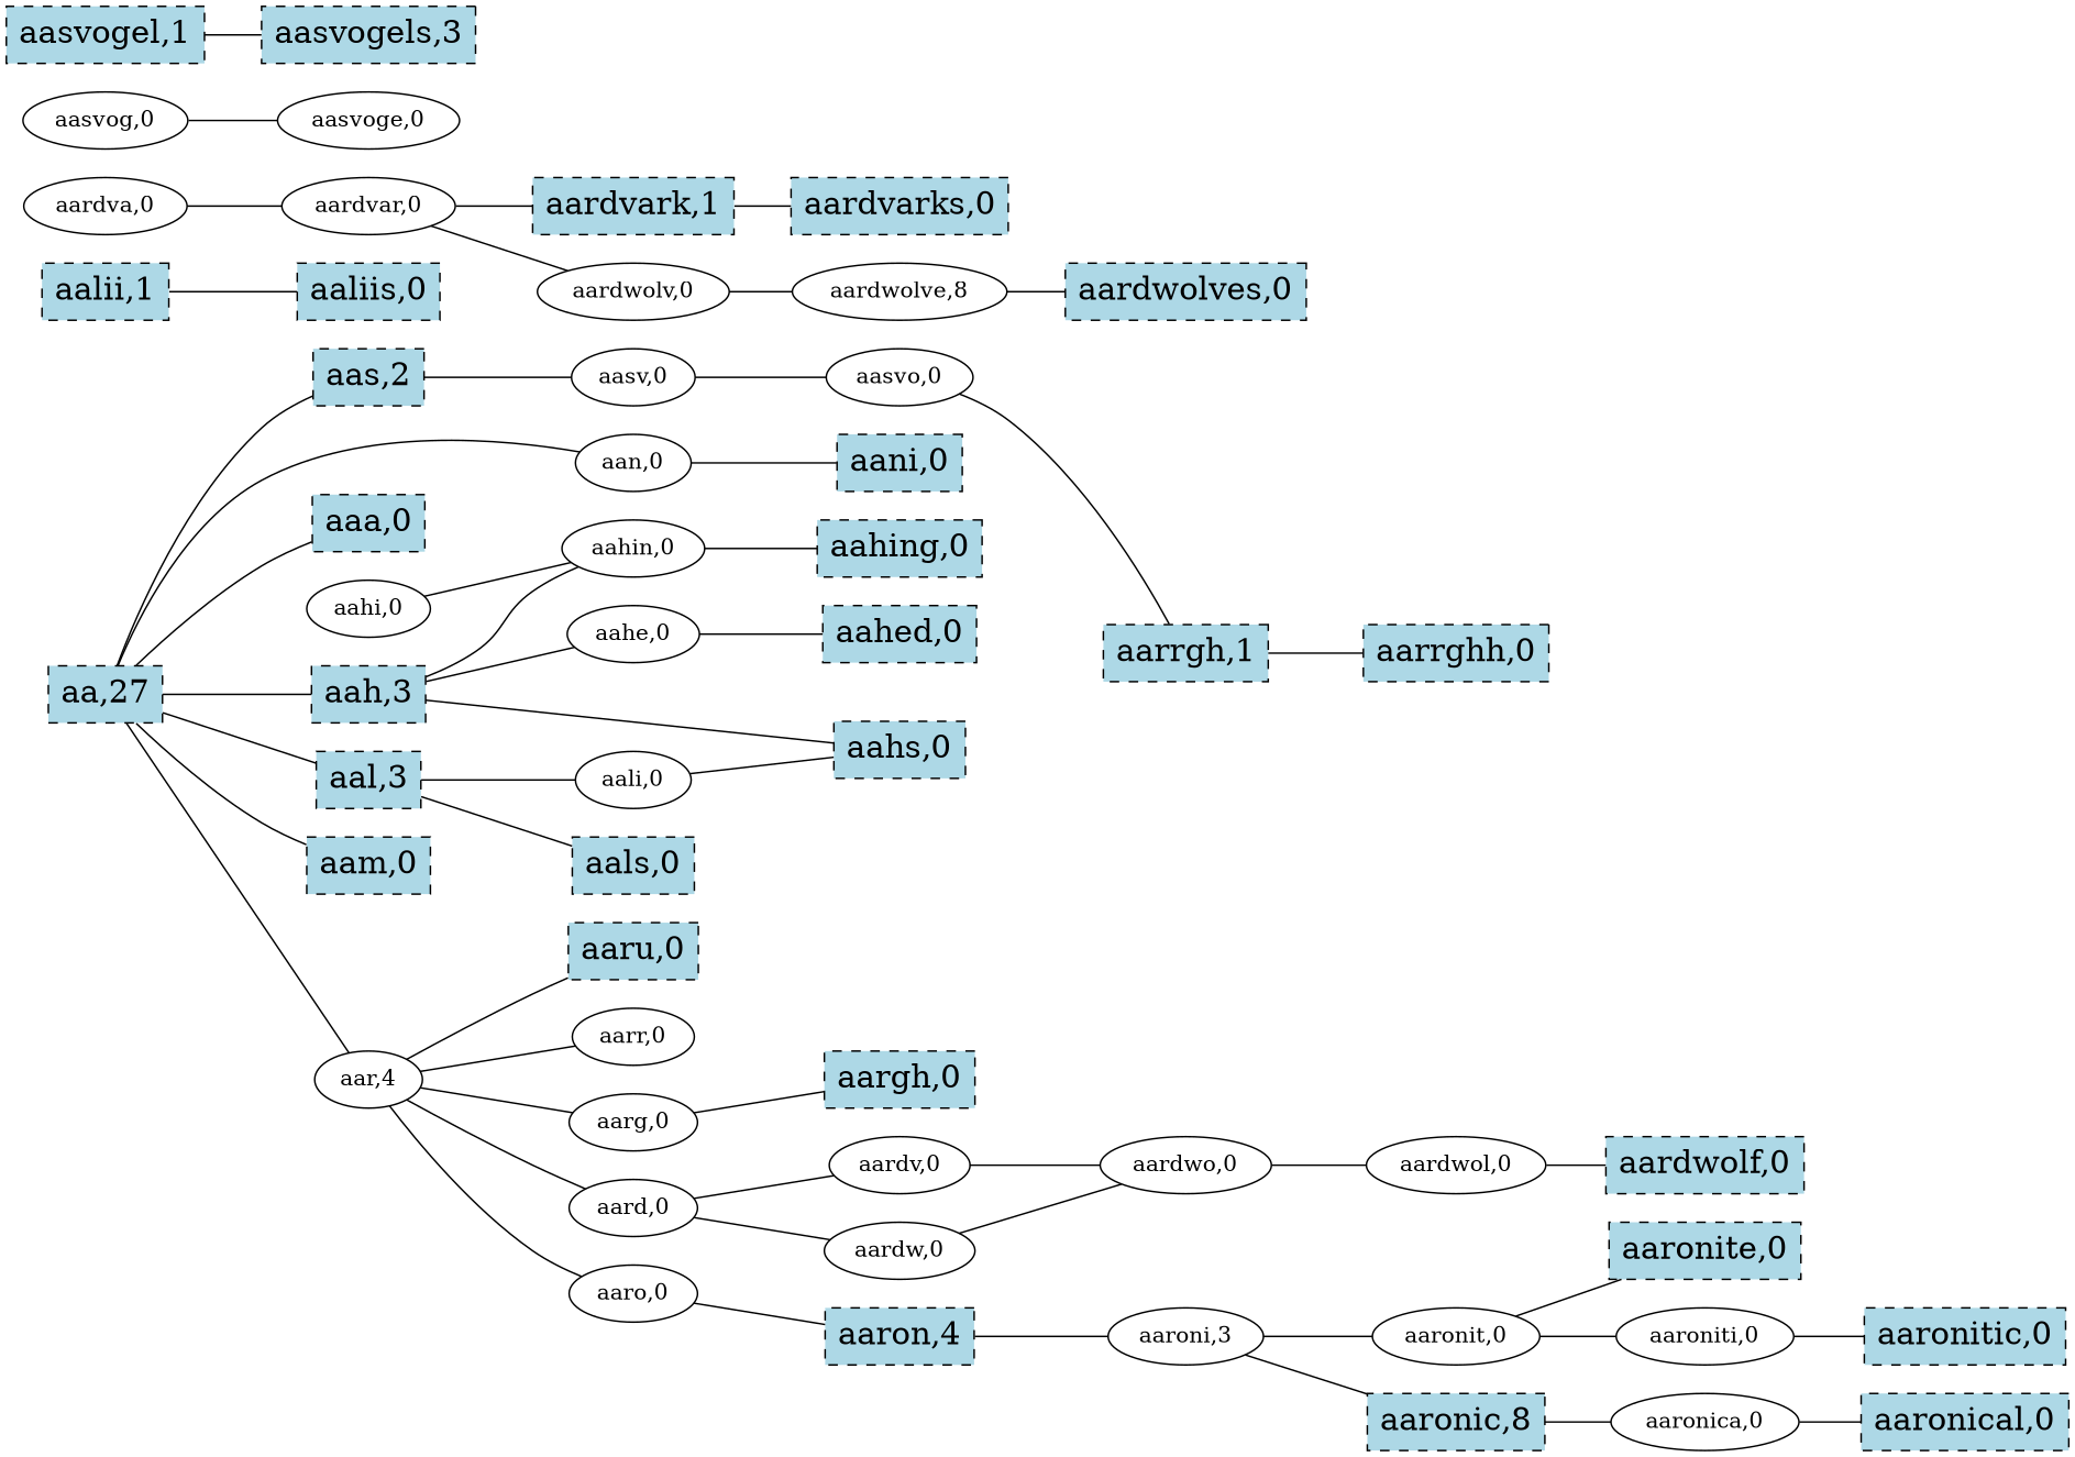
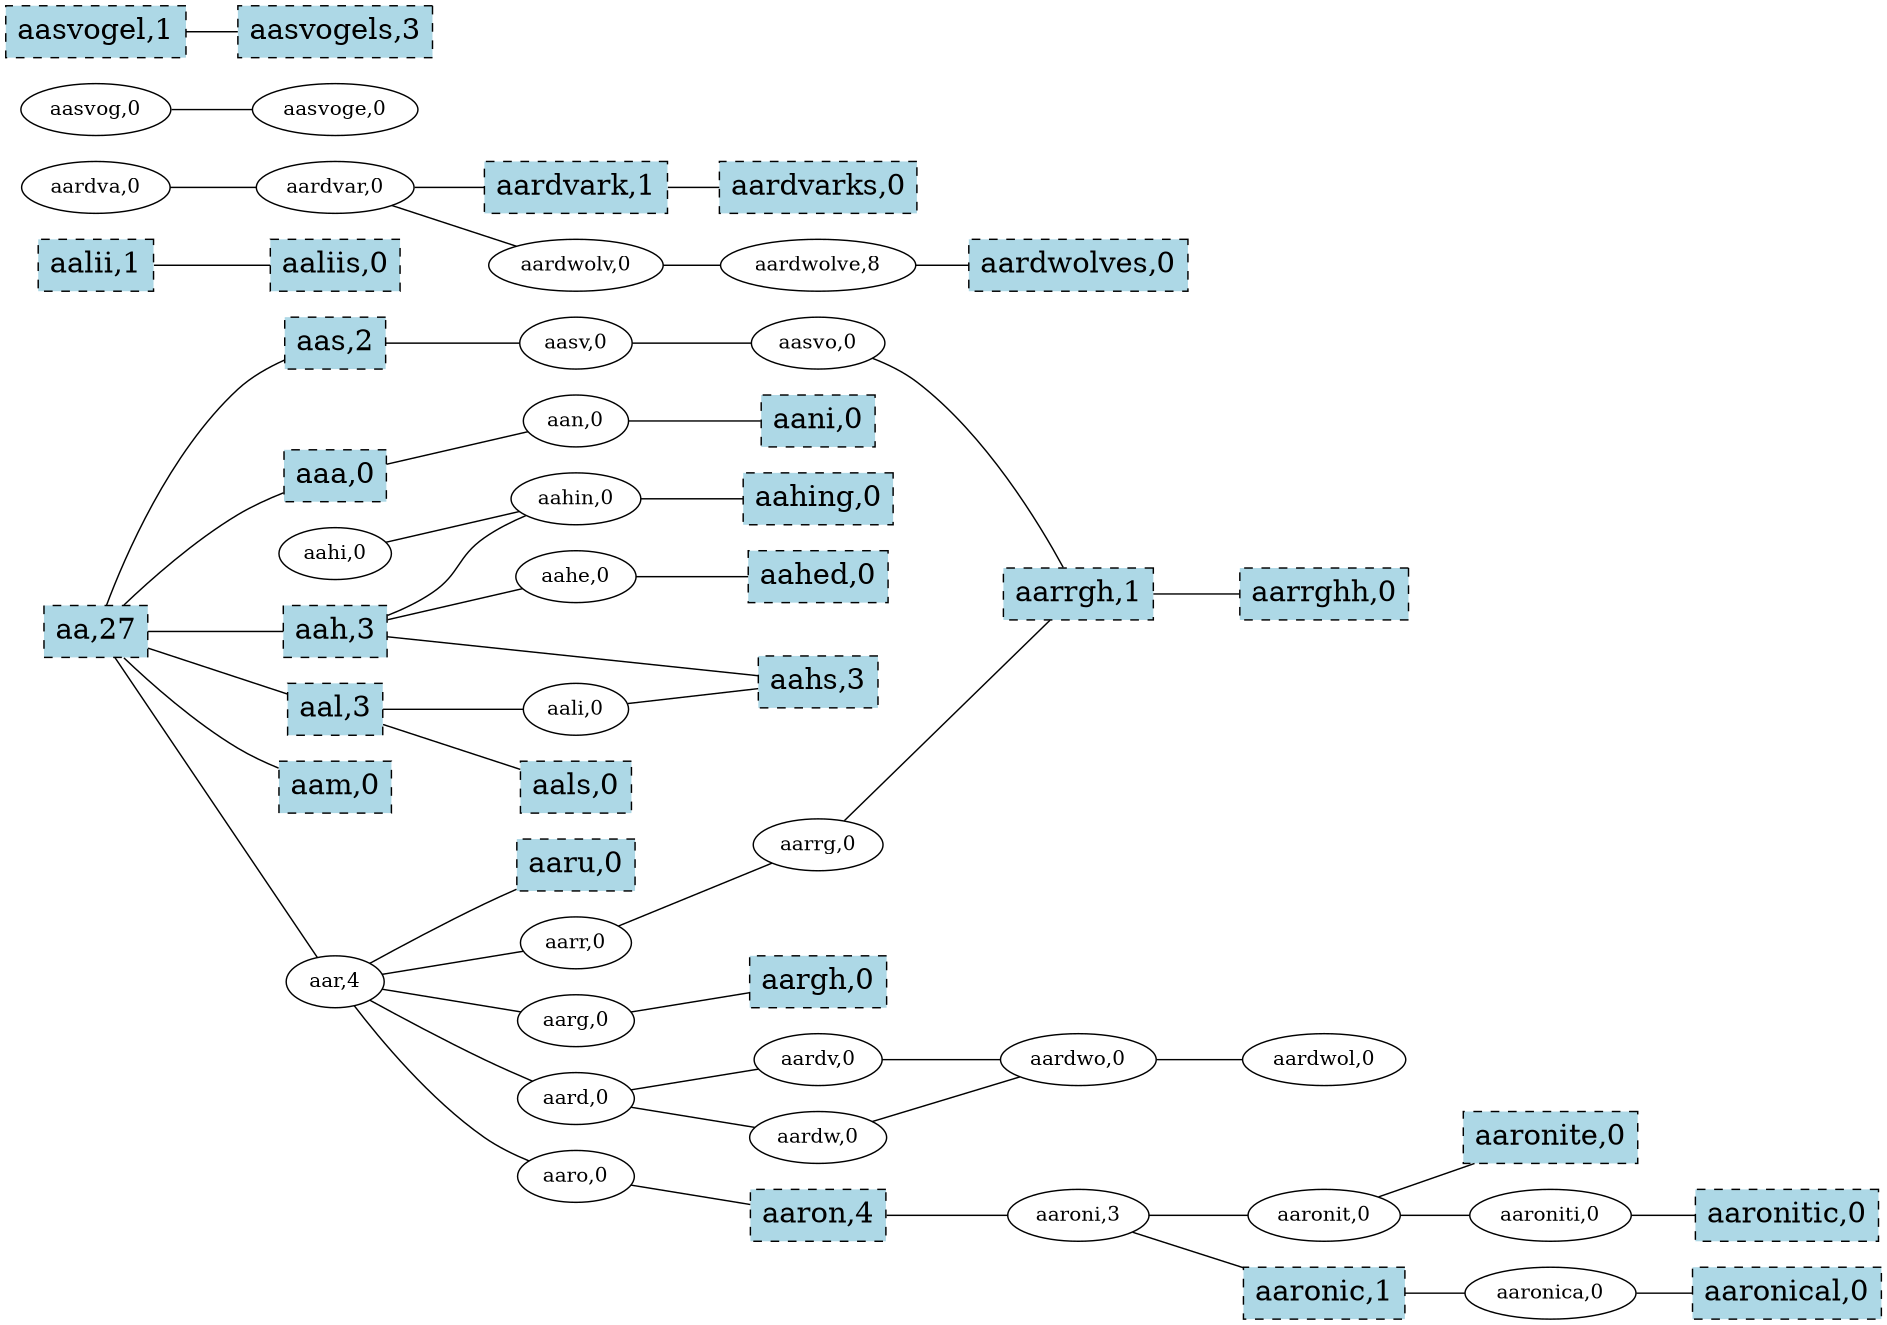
  graph {
    rankdir=LR
    node [fillcolor=lightblue fontsize=20.0 shape=box style="filled,dashed"]
    n1 [label="aa,27"]
    n2 [label="aaa,0"]
    n3 [label="aah,3"]
    n4 [label="aal,3"]
    n5 [label="aam,0"]
    n6 [label="aan,0" fillcolor="" fontsize="" shape="" style=""]
    n7 [label="aar,4" fillcolor="" fontsize="" shape="" style=""]
    n8 [label="aas,2"]
    n9 [label="aahe,0" fillcolor="" fontsize="" shape="" style=""]
-   n10 [label="aahs,0"]
+   n10 [label="aahs,3"]
    n11 [label="aahin,0" fillcolor="" fontsize="" shape="" style=""]
    n12 [label="aali,0" fillcolor="" fontsize="" shape="" style=""]
    n13 [label="aals,0"]
    n14 [label="aani,0"]
    n15 [label="aard,0" fillcolor="" fontsize="" shape="" style=""]
    n16 [label="aarg,0" fillcolor="" fontsize="" shape="" style=""]
    n17 [label="aaro,0" fillcolor="" fontsize="" shape="" style=""]
    n18 [label="aarr,0" fillcolor="" fontsize="" shape="" style=""]
    n19 [label="aaru,0"]
    n20 [label="aasv,0" fillcolor="" fontsize="" shape="" style=""]
    n21 [label="aahed,0"]
    n22 [label="aahi,0" fillcolor="" fontsize="" shape="" style=""]
    n23 [label="aardv,0" fillcolor="" fontsize="" shape="" style=""]
    n24 [label="aardw,0" fillcolor="" fontsize="" shape="" style=""]
    n25 [label="aargh,0"]
    n26 [label="aaron,4"]
+   n27 [label="aarrg,0" fillcolor="" fontsize="" shape="" style=""]
    n28 [label="aasvo,0" fillcolor="" fontsize="" shape="" style=""]
    n29 [label="aahing,0"]
    n30 [label="aalii,1"]
    n31 [label="aaliis,0"]
    n32 [label="aardwo,0" fillcolor="" fontsize="" shape="" style=""]
    n33 [label="aaroni,3" fillcolor="" fontsize="" shape="" style=""]
    n34 [label="aarrgh,1"]
    n35 [label="aardva,0" fillcolor="" fontsize="" shape="" style=""]
    n36 [label="aardvar,0" fillcolor="" fontsize="" shape="" style=""]
    n37 [label="aardwol,0" fillcolor="" fontsize="" shape="" style=""]
    n38 [label="aardvark,1"]
    n39 [label="aardwolv,0" fillcolor="" fontsize="" shape="" style=""]
    n40 [label="aardvarks,0"]
-   n41 [label="aardwolf,0"]
    n42 [label="aardwolve,8" fillcolor="" fontsize="" shape="" style=""]
    n43 [label="aardwolves,0"]
-   n44 [label="aaronic,8"]
+   n44 [label="aaronic,1"]
    n45 [label="aaronit,0" fillcolor="" fontsize="" shape="" style=""]
    n46 [label="aaronica,0" fillcolor="" fontsize="" shape="" style=""]
    n47 [label="aaronite,0"]
    n48 [label="aaroniti,0" fillcolor="" fontsize="" shape="" style=""]
    n49 [label="aaronical,0"]
    n50 [label="aaronitic,0"]
    n51 [label="aarrghh,0"]
    n52 [label="aasvog,0" fillcolor="" fontsize="" shape="" style=""]
    n53 [label="aasvoge,0" fillcolor="" fontsize="" shape="" style=""]
    n54 [label="aasvogel,1"]
    n55 [label="aasvogels,3"]
    n1 -- n2
    n1 -- n3
    n1 -- n4
    n1 -- n5
-   n1 -- n6
+   n2 -- n6
    n1 -- n7
    n1 -- n8
    n3 -- n9
    n3 -- n10
    n3 -- n11
    n4 -- n12
    n4 -- n13
    n6 -- n14
    n7 -- n15
    n7 -- n16
    n7 -- n17
    n7 -- n18
    n7 -- n19
    n8 -- n20
    n9 -- n21
    n11 -- n29
    n12 -- n10
    n15 -- n23
    n15 -- n24
    n16 -- n25
    n17 -- n26
+   n18 -- n27
    n20 -- n28
    n22 -- n11
    n23 -- n32
    n24 -- n32
    n26 -- n33
+   n27 -- n34
    n28 -- n34
    n30 -- n31
    n32 -- n37
    n33 -- n44
    n33 -- n45
    n34 -- n51
    n35 -- n36
    n36 -- n38
    n36 -- n39
-   n37 -- n41
    n38 -- n40
    n39 -- n42
    n42 -- n43
    n44 -- n46
    n45 -- n47
    n45 -- n48
    n46 -- n49
    n48 -- n50
    n52 -- n53
    n54 -- n55
  }
